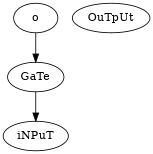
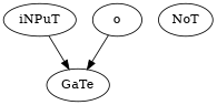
  digraph {
    n1 [label=iNPuT]
    GaTe
-   n4 [label=OuTpUt]
+   n3 [label=NoT]
    o
-   GaTe -> n1
+   n1 -> GaTe
    o -> GaTe
  }
